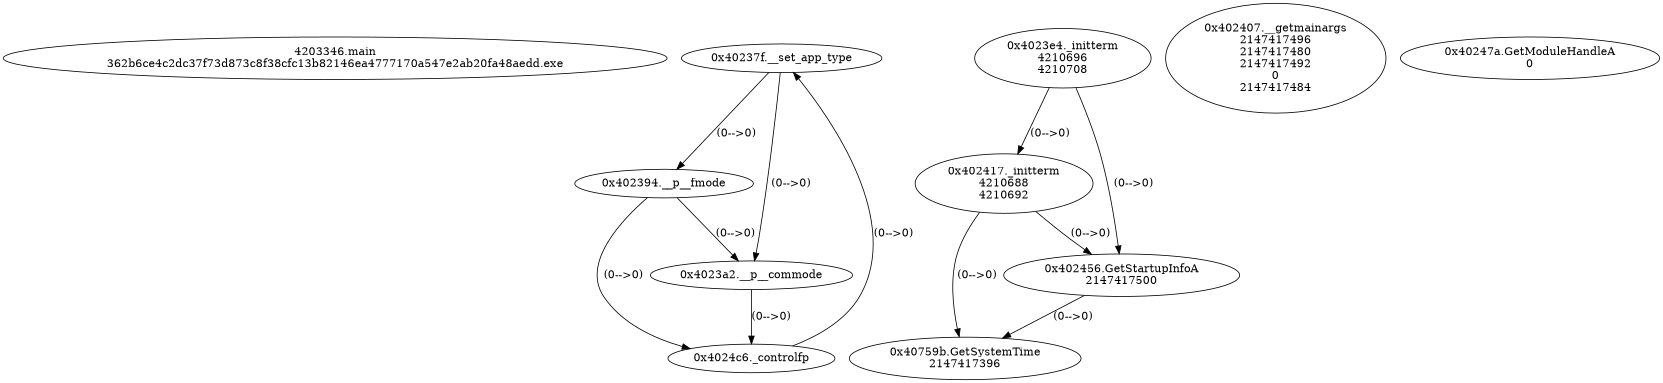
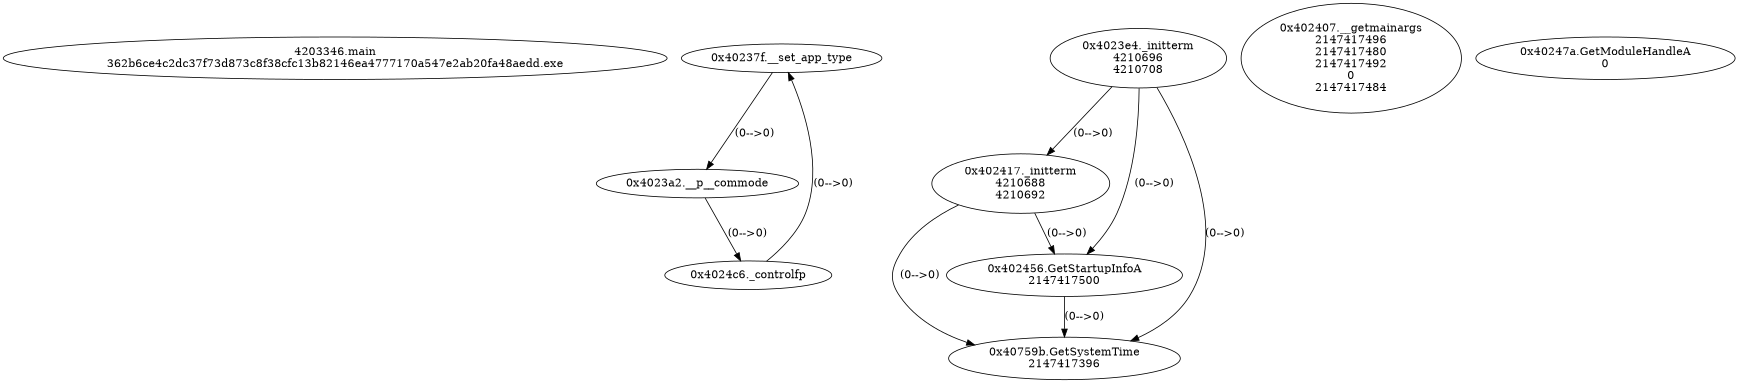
  digraph {
    n1 [label="4203346.main\n362b6ce4c2dc37f73d873c8f38cfc13b82146ea4777170a547e2ab20fa48aedd.exe"]
    n2 [label="0x40237f.__set_app_type\n"]
-   n3 [label="0x402394.__p__fmode\n"]
    n4 [label="0x4023a2.__p__commode\n"]
    n5 [label="0x4024c6._controlfp\n"]
    n6 [label="0x4023e4._initterm\n4210696\n4210708"]
    n7 [label="0x402417._initterm\n4210688\n4210692"]
    n8 [label="0x402456.GetStartupInfoA\n2147417500"]
    n9 [label="0x40759b.GetSystemTime\n2147417396"]
    n10 [label="0x402407.__getmainargs\n2147417496\n2147417480\n2147417492\n0\n2147417484"]
    n11 [label="0x40247a.GetModuleHandleA\n0"]
-   n2 -> n3 [label="(0-->0)"]
    n2 -> n4 [label="(0-->0)"]
-   n3 -> n4 [label="(0-->0)"]
-   n3 -> n5 [label="(0-->0)"]
    n4 -> n5 [label="(0-->0)"]
    n5 -> n2 [label="(0-->0)"]
    n6 -> n7 [label="(0-->0)"]
    n6 -> n8 [label="(0-->0)"]
+   n6 -> n9 [label="(0-->0)"]
    n7 -> n8 [label="(0-->0)"]
    n7 -> n9 [label="(0-->0)"]
    n8 -> n9 [label="(0-->0)"]
  }
